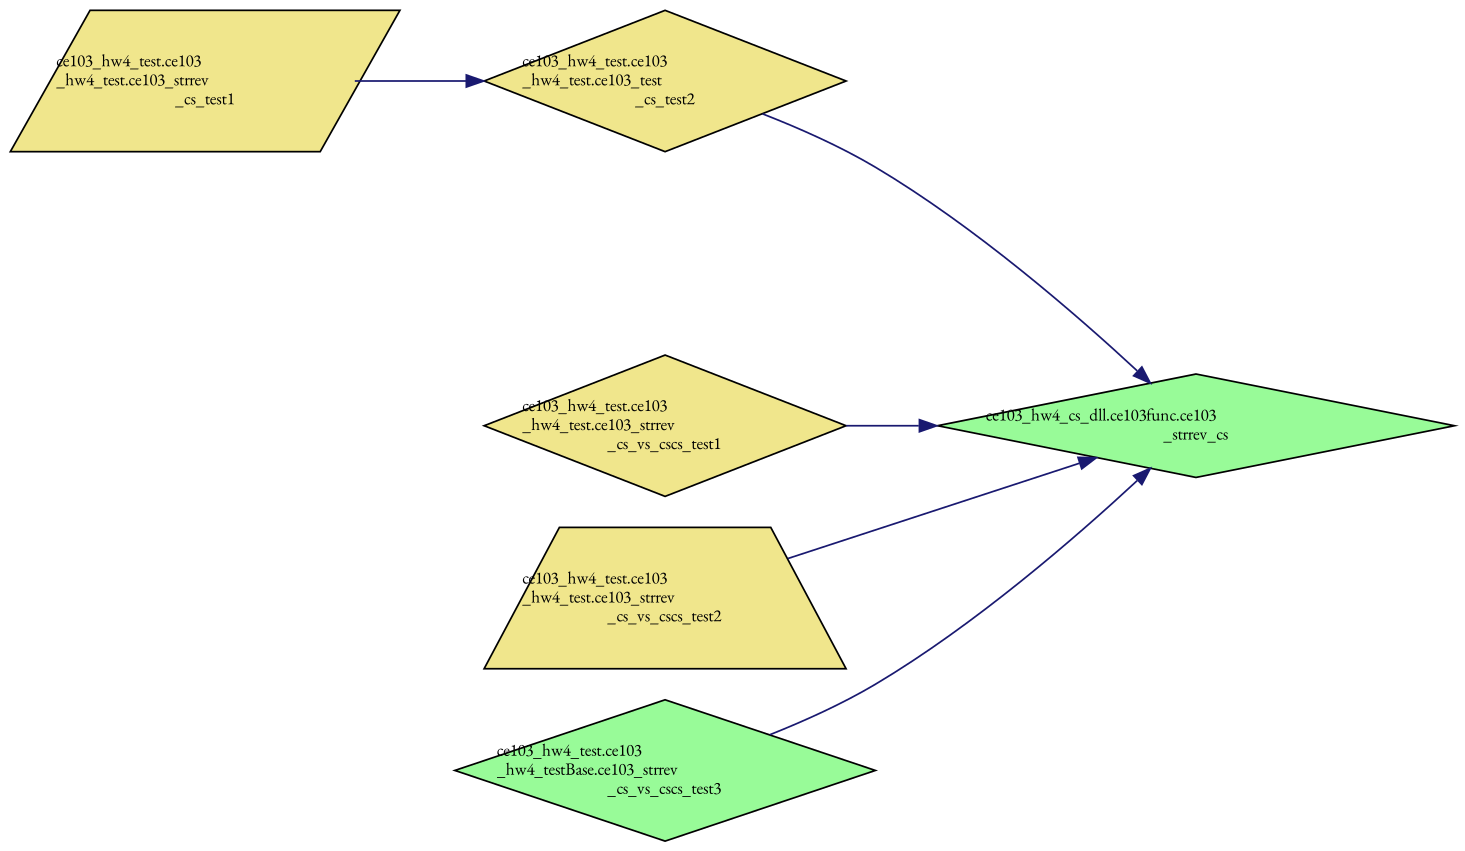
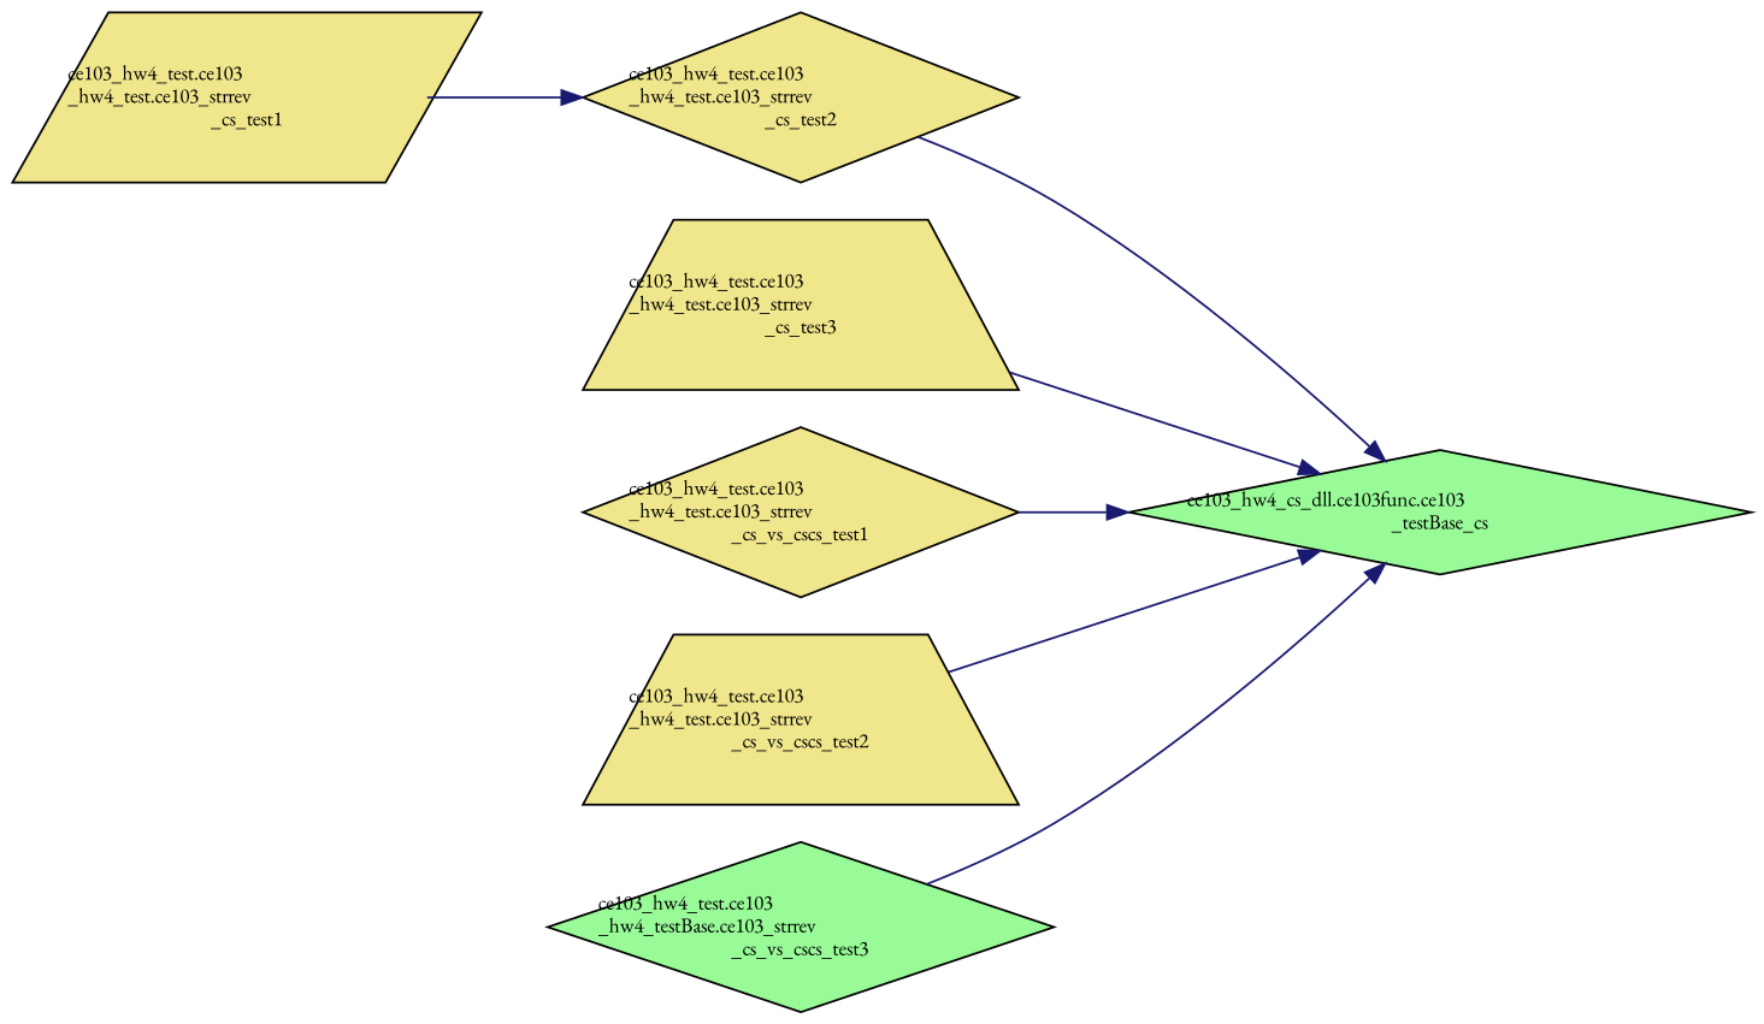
  digraph {
    fontname="EB Garamond"
    rankdir=RL
    node [color=black fillcolor=khaki fontname="EB Garamond" fontsize=10 shape=diamond style=filled]
    edge [color=midnightblue dir=back fontname="EB Garamond" fontsize=10 labelfontname=Helvetica labelfontsize=10 style=solid]
-   n1 [fillcolor=palegreen fontcolor=black height=0.2 label="ce103_hw4_cs_dll.ce103func.ce103\l_strrev_cs" width=0.4]
-   n2 [height=0.2 label="ce103_hw4_test.ce103\l_hw4_test.ce103_test\l_cs_test2" width=0.4]
+   n1 [fillcolor=palegreen fontcolor=black height=0.2 label="ce103_hw4_cs_dll.ce103func.ce103\l_testBase_cs" width=0.4]
+   n2 [height=0.2 label="ce103_hw4_test.ce103\l_hw4_test.ce103_strrev\l_cs_test2" width=0.4]
+   n3 [height=0.2 label="ce103_hw4_test.ce103\l_hw4_test.ce103_strrev\l_cs_test3" shape=trapezium width=0.4]
    n4 [height=0.2 label="ce103_hw4_test.ce103\l_hw4_test.ce103_strrev\l_cs_vs_cscs_test1" width=0.4]
    n5 [height=0.2 label="ce103_hw4_test.ce103\l_hw4_test.ce103_strrev\l_cs_vs_cscs_test2" shape=trapezium width=0.4]
    n6 [fillcolor=palegreen height=0.2 label="ce103_hw4_test.ce103\l_hw4_testBase.ce103_strrev\l_cs_vs_cscs_test3" width=0.4]
    n7 [height=0.2 label="ce103_hw4_test.ce103\l_hw4_test.ce103_strrev\l_cs_test1" shape=parallelogram width=0.4]
    n1 -> n2
+   n1 -> n3
    n1 -> n4
    n1 -> n5
    n1 -> n6
    n2 -> n7
  }
